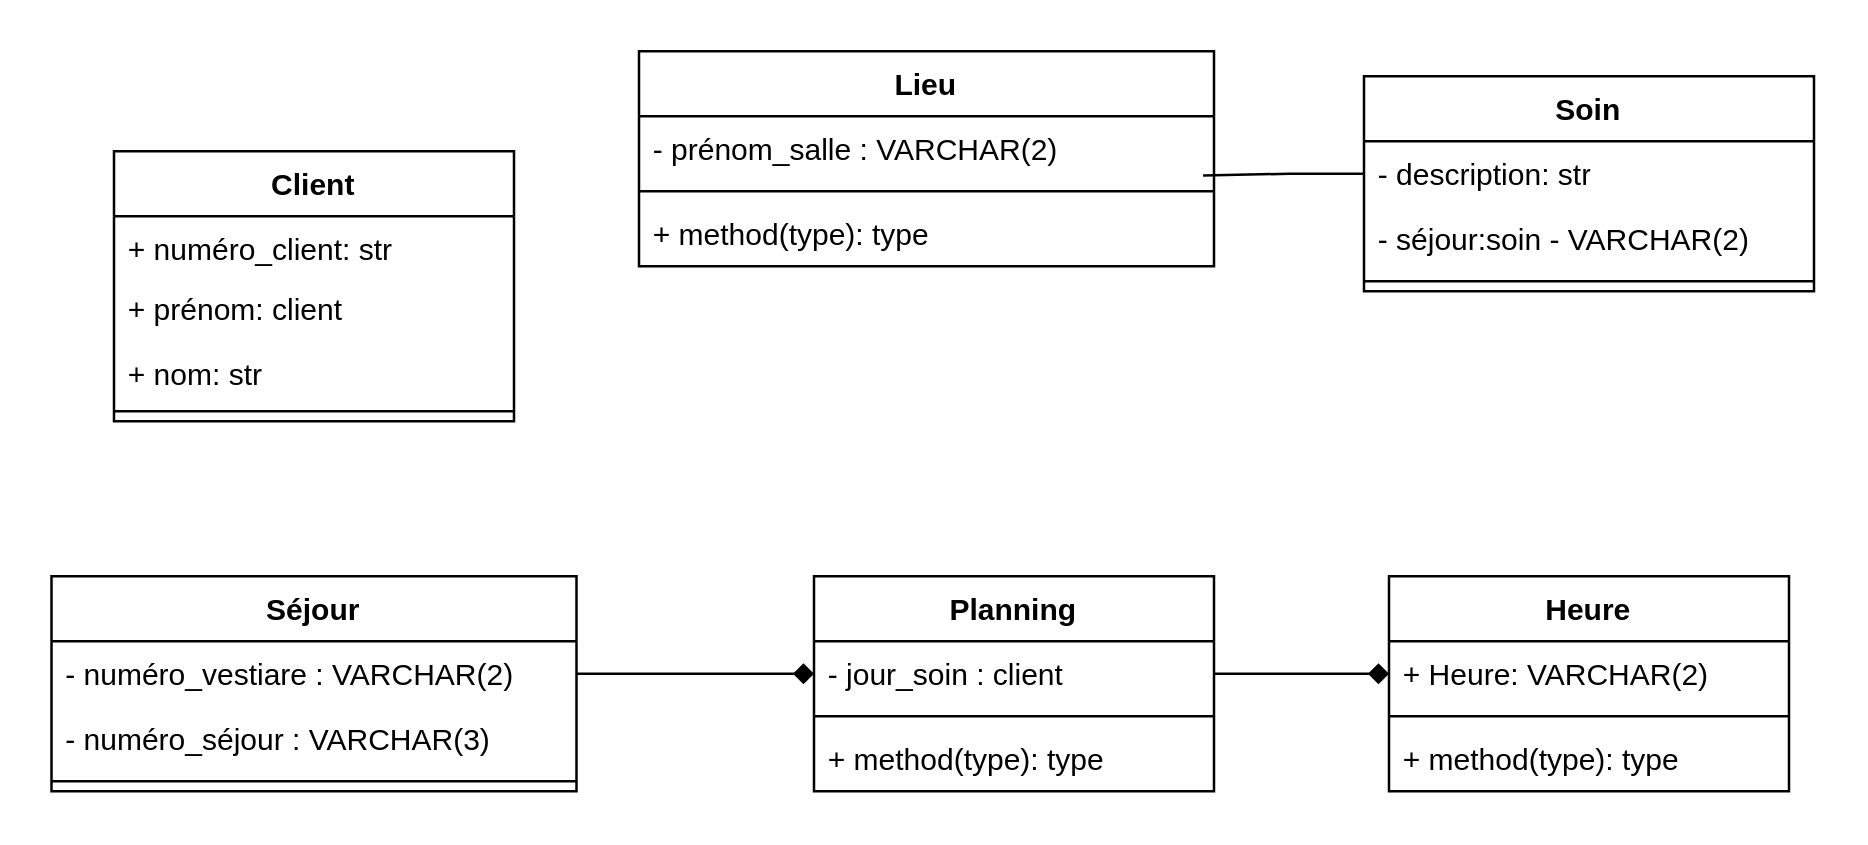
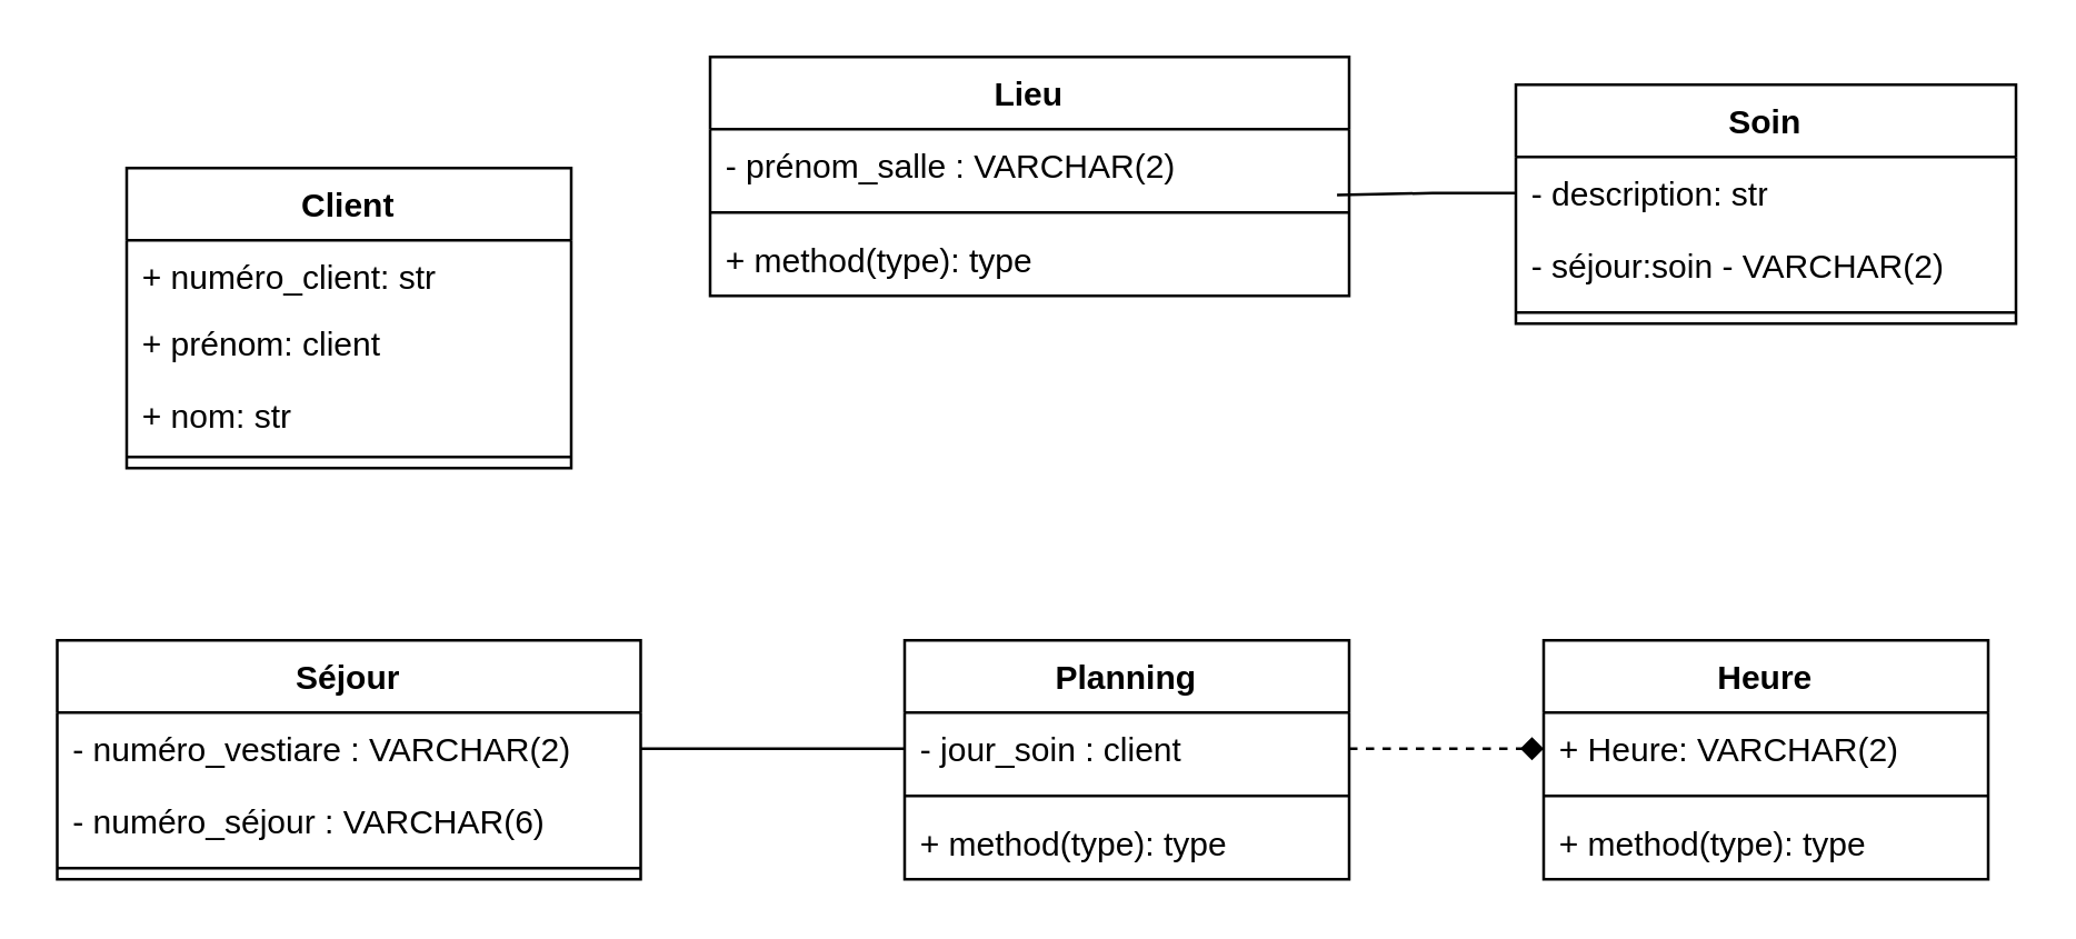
  <mxCell id="0" />
  <mxCell id="1" parent="0" />
  <mxCell id="2" value="Client" style="swimlane;fontStyle=1;align=center;verticalAlign=top;childLayout=stackLayout;horizontal=1;startSize=26;horizontalStack=0;resizeParent=1;resizeParentMax=0;resizeLast=0;collapsible=1;marginBottom=0;whiteSpace=wrap;html=1;" vertex="1" parent="1"><mxGeometry x="45" y="60" width="160" height="108" as="geometry" /></mxCell>
  <mxCell id="3" value="+ numéro_client: str&lt;div&gt;&lt;br&gt;&lt;/div&gt;" style="text;strokeColor=none;fillColor=none;align=left;verticalAlign=top;spacingLeft=4;spacingRight=4;overflow=hidden;rotatable=0;points=[[0,0.5],[1,0.5]];portConstraint=eastwest;whiteSpace=wrap;html=1;" vertex="1" parent="2"><mxGeometry y="26" width="160" height="24" as="geometry" /></mxCell>
  <mxCell id="4" value="+ prénom: client" style="text;strokeColor=none;fillColor=none;align=left;verticalAlign=top;spacingLeft=4;spacingRight=4;overflow=hidden;rotatable=0;points=[[0,0.5],[1,0.5]];portConstraint=eastwest;whiteSpace=wrap;html=1;" vertex="1" parent="2"><mxGeometry y="50" width="160" height="26" as="geometry" /></mxCell>
  <mxCell id="5" value="+ nom: str&lt;span style=&quot;color: rgba(0, 0, 0, 0); font-family: monospace; font-size: 0px; text-wrap-mode: nowrap;&quot;&gt;%3CmxGraphModel%3E%3Croot%3E%3CmxCell%20id%3D%220%22%2F%3E%3CmxCell%20id%3D%221%22%20parent%3D%220%22%2F%3E%3CmxCell%20id%3D%222%22%20value%3D%22%2B%20field%3A%20type%22%20style%3D%22text%3BstrokeColor%3Dnone%3BfillColor%3Dnone%3Balign%3Dleft%3BverticalAlign%3Dtop%3BspacingLeft%3D4%3BspacingRight%3D4%3Boverflow%3Dhidden%3Brotatable%3D0%3Bpoints%3D%5B%5B0%2C0.5%5D%2C%5B1%2C0.5%5D%5D%3BportConstraint%3Deastwest%3BwhiteSpace%3Dwrap%3Bhtml%3D1%3B%22%20vertex%3D%221%22%20parent%3D%221%22%3E%3CmxGeometry%20x%3D%22310%22%20y%3D%22220%22%20width%3D%22160%22%20height%3D%2226%22%20as%3D%22geometry%22%2F%3E%3C%2FmxCell%3E%3C%2Froot%3E%3C%2FmxGraphModel%3E&lt;/span&gt;" style="text;strokeColor=none;fillColor=none;align=left;verticalAlign=top;spacingLeft=4;spacingRight=4;overflow=hidden;rotatable=0;points=[[0,0.5],[1,0.5]];portConstraint=eastwest;whiteSpace=wrap;html=1;" vertex="1" parent="2"><mxGeometry y="76" width="160" height="24" as="geometry" /></mxCell>
  <mxCell id="6" value="" style="line;strokeWidth=1;fillColor=none;align=left;verticalAlign=middle;spacingTop=-1;spacingLeft=3;spacingRight=3;rotatable=0;labelPosition=right;points=[];portConstraint=eastwest;strokeColor=inherit;" vertex="1" parent="2"><mxGeometry y="100" width="160" height="8" as="geometry" /></mxCell>
  <mxCell id="7" value="Séjour" style="swimlane;fontStyle=1;align=center;verticalAlign=top;childLayout=stackLayout;horizontal=1;startSize=26;horizontalStack=0;resizeParent=1;resizeParentMax=0;resizeLast=0;collapsible=1;marginBottom=0;whiteSpace=wrap;html=1;" vertex="1" parent="1"><mxGeometry x="20" y="230" width="210" height="86" as="geometry" /></mxCell>
  <mxCell id="8" value="- numéro_vestiare : VARCHAR(2)" style="text;strokeColor=none;fillColor=none;align=left;verticalAlign=top;spacingLeft=4;spacingRight=4;overflow=hidden;rotatable=0;points=[[0,0.5],[1,0.5]];portConstraint=eastwest;whiteSpace=wrap;html=1;" vertex="1" parent="7"><mxGeometry y="26" width="210" height="26" as="geometry" /></mxCell>
- <mxCell id="9" value="- numéro_séjour : VARCHAR(3)" style="text;strokeColor=none;fillColor=none;align=left;verticalAlign=top;spacingLeft=4;spacingRight=4;overflow=hidden;rotatable=0;points=[[0,0.5],[1,0.5]];portConstraint=eastwest;whiteSpace=wrap;html=1;" vertex="1" parent="7"><mxGeometry y="52" width="210" height="26" as="geometry" /></mxCell>
+ <mxCell id="9" value="- numéro_séjour : VARCHAR(6)" style="text;strokeColor=none;fillColor=none;align=left;verticalAlign=top;spacingLeft=4;spacingRight=4;overflow=hidden;rotatable=0;points=[[0,0.5],[1,0.5]];portConstraint=eastwest;whiteSpace=wrap;html=1;" vertex="1" parent="7"><mxGeometry y="52" width="210" height="26" as="geometry" /></mxCell>
  <mxCell id="10" value="" style="line;strokeWidth=1;fillColor=none;align=left;verticalAlign=middle;spacingTop=-1;spacingLeft=3;spacingRight=3;rotatable=0;labelPosition=right;points=[];portConstraint=eastwest;strokeColor=inherit;" vertex="1" parent="7"><mxGeometry y="78" width="210" height="8" as="geometry" /></mxCell>
  <mxCell id="11" value="Planning" style="swimlane;fontStyle=1;align=center;verticalAlign=top;childLayout=stackLayout;horizontal=1;startSize=26;horizontalStack=0;resizeParent=1;resizeParentMax=0;resizeLast=0;collapsible=1;marginBottom=0;whiteSpace=wrap;html=1;" vertex="1" parent="1"><mxGeometry x="325" y="230" width="160" height="86" as="geometry" /></mxCell>
  <mxCell id="12" value="- jour_soin : client" style="text;strokeColor=none;fillColor=none;align=left;verticalAlign=top;spacingLeft=4;spacingRight=4;overflow=hidden;rotatable=0;points=[[0,0.5],[1,0.5]];portConstraint=eastwest;whiteSpace=wrap;html=1;" vertex="1" parent="11"><mxGeometry y="26" width="160" height="26" as="geometry" /></mxCell>
  <mxCell id="13" value="" style="line;strokeWidth=1;fillColor=none;align=left;verticalAlign=middle;spacingTop=-1;spacingLeft=3;spacingRight=3;rotatable=0;labelPosition=right;points=[];portConstraint=eastwest;strokeColor=inherit;" vertex="1" parent="11"><mxGeometry y="52" width="160" height="8" as="geometry" /></mxCell>
  <mxCell id="14" value="+ method(type): type" style="text;strokeColor=none;fillColor=none;align=left;verticalAlign=top;spacingLeft=4;spacingRight=4;overflow=hidden;rotatable=0;points=[[0,0.5],[1,0.5]];portConstraint=eastwest;whiteSpace=wrap;html=1;" vertex="1" parent="11"><mxGeometry y="60" width="160" height="26" as="geometry" /></mxCell>
  <mxCell id="15" value="Soin" style="swimlane;fontStyle=1;align=center;verticalAlign=top;childLayout=stackLayout;horizontal=1;startSize=26;horizontalStack=0;resizeParent=1;resizeParentMax=0;resizeLast=0;collapsible=1;marginBottom=0;whiteSpace=wrap;html=1;" vertex="1" parent="1"><mxGeometry x="545" y="30" width="180" height="86" as="geometry" /></mxCell>
  <mxCell id="16" value="- description: str" style="text;strokeColor=none;fillColor=none;align=left;verticalAlign=top;spacingLeft=4;spacingRight=4;overflow=hidden;rotatable=0;points=[[0,0.5],[1,0.5]];portConstraint=eastwest;whiteSpace=wrap;html=1;" vertex="1" parent="15"><mxGeometry y="26" width="180" height="26" as="geometry" /></mxCell>
  <mxCell id="17" value="- séjour:soin - VARCHAR(2)" style="text;strokeColor=none;fillColor=none;align=left;verticalAlign=top;spacingLeft=4;spacingRight=4;overflow=hidden;rotatable=0;points=[[0,0.5],[1,0.5]];portConstraint=eastwest;whiteSpace=wrap;html=1;" vertex="1" parent="15"><mxGeometry y="52" width="180" height="26" as="geometry" /></mxCell>
  <mxCell id="18" value="" style="line;strokeWidth=1;fillColor=none;align=left;verticalAlign=middle;spacingTop=-1;spacingLeft=3;spacingRight=3;rotatable=0;labelPosition=right;points=[];portConstraint=eastwest;strokeColor=inherit;" vertex="1" parent="15"><mxGeometry y="78" width="180" height="8" as="geometry" /></mxCell>
  <mxCell id="19" value="Heure" style="swimlane;fontStyle=1;align=center;verticalAlign=top;childLayout=stackLayout;horizontal=1;startSize=26;horizontalStack=0;resizeParent=1;resizeParentMax=0;resizeLast=0;collapsible=1;marginBottom=0;whiteSpace=wrap;html=1;" vertex="1" parent="1"><mxGeometry x="555" y="230" width="160" height="86" as="geometry" /></mxCell>
  <mxCell id="20" value="+ Heure: VARCHAR(2)" style="text;strokeColor=none;fillColor=none;align=left;verticalAlign=top;spacingLeft=4;spacingRight=4;overflow=hidden;rotatable=0;points=[[0,0.5],[1,0.5]];portConstraint=eastwest;whiteSpace=wrap;html=1;" vertex="1" parent="19"><mxGeometry y="26" width="160" height="26" as="geometry" /></mxCell>
  <mxCell id="21" value="" style="line;strokeWidth=1;fillColor=none;align=left;verticalAlign=middle;spacingTop=-1;spacingLeft=3;spacingRight=3;rotatable=0;labelPosition=right;points=[];portConstraint=eastwest;strokeColor=inherit;" vertex="1" parent="19"><mxGeometry y="52" width="160" height="8" as="geometry" /></mxCell>
  <mxCell id="22" value="+ method(type): type" style="text;strokeColor=none;fillColor=none;align=left;verticalAlign=top;spacingLeft=4;spacingRight=4;overflow=hidden;rotatable=0;points=[[0,0.5],[1,0.5]];portConstraint=eastwest;whiteSpace=wrap;html=1;" vertex="1" parent="19"><mxGeometry y="60" width="160" height="26" as="geometry" /></mxCell>
  <mxCell id="23" value="Lieu" style="swimlane;fontStyle=1;align=center;verticalAlign=top;childLayout=stackLayout;horizontal=1;startSize=26;horizontalStack=0;resizeParent=1;resizeParentMax=0;resizeLast=0;collapsible=1;marginBottom=0;whiteSpace=wrap;html=1;" vertex="1" parent="1"><mxGeometry x="255" y="20" width="230" height="86" as="geometry" /></mxCell>
  <mxCell id="24" value="- prénom_salle : VARCHAR(2)" style="text;strokeColor=none;fillColor=none;align=left;verticalAlign=top;spacingLeft=4;spacingRight=4;overflow=hidden;rotatable=0;points=[[0,0.5],[1,0.5]];portConstraint=eastwest;whiteSpace=wrap;html=1;" vertex="1" parent="23"><mxGeometry y="26" width="230" height="26" as="geometry" /></mxCell>
  <mxCell id="25" value="" style="line;strokeWidth=1;fillColor=none;align=left;verticalAlign=middle;spacingTop=-1;spacingLeft=3;spacingRight=3;rotatable=0;labelPosition=right;points=[];portConstraint=eastwest;strokeColor=inherit;" vertex="1" parent="23"><mxGeometry y="52" width="230" height="8" as="geometry" /></mxCell>
  <mxCell id="26" value="+ method(type): type" style="text;strokeColor=none;fillColor=none;align=left;verticalAlign=top;spacingLeft=4;spacingRight=4;overflow=hidden;rotatable=0;points=[[0,0.5],[1,0.5]];portConstraint=eastwest;whiteSpace=wrap;html=1;" vertex="1" parent="23"><mxGeometry y="60" width="230" height="26" as="geometry" /></mxCell>
- <mxCell id="27" style="edgeStyle=orthogonalEdgeStyle;rounded=0;orthogonalLoop=1;jettySize=auto;html=1;exitX=1;exitY=0.5;exitDx=0;exitDy=0;entryX=0;entryY=0.5;entryDx=0;entryDy=0;endArrow=diamond;endFill=1;" edge="1" parent="1" source="8" target="12"><mxGeometry relative="1" as="geometry" /></mxCell>
- <mxCell id="28" style="edgeStyle=orthogonalEdgeStyle;rounded=0;orthogonalLoop=1;jettySize=auto;html=1;exitX=1;exitY=0.5;exitDx=0;exitDy=0;entryX=0;entryY=0.5;entryDx=0;entryDy=0;endArrow=diamond;endFill=1;" edge="1" parent="1" source="12" target="20"><mxGeometry relative="1" as="geometry" /></mxCell>
+ <mxCell id="27" style="edgeStyle=orthogonalEdgeStyle;rounded=0;orthogonalLoop=1;jettySize=auto;html=1;exitX=1;exitY=0.5;exitDx=0;exitDy=0;entryX=0;entryY=0.5;entryDx=0;entryDy=0;endArrow=none;endFill=1;" edge="1" parent="1" source="8" target="12"><mxGeometry relative="1" as="geometry" /></mxCell>
+ <mxCell id="28" style="edgeStyle=orthogonalEdgeStyle;rounded=0;orthogonalLoop=1;jettySize=auto;html=1;exitX=1;exitY=0.5;exitDx=0;exitDy=0;entryX=0;entryY=0.5;entryDx=0;entryDy=0;endArrow=diamond;endFill=1;dashed=1;" edge="1" parent="1" source="12" target="20"><mxGeometry relative="1" as="geometry" /></mxCell>
  <mxCell id="29" style="edgeStyle=orthogonalEdgeStyle;rounded=0;orthogonalLoop=1;jettySize=auto;html=1;exitX=0;exitY=0.5;exitDx=0;exitDy=0;entryX=0.981;entryY=0.913;entryDx=0;entryDy=0;entryPerimeter=0;endArrow=none;endFill=1;startFill=0;" edge="1" parent="1" source="16" target="24"><mxGeometry relative="1" as="geometry" /></mxCell>
